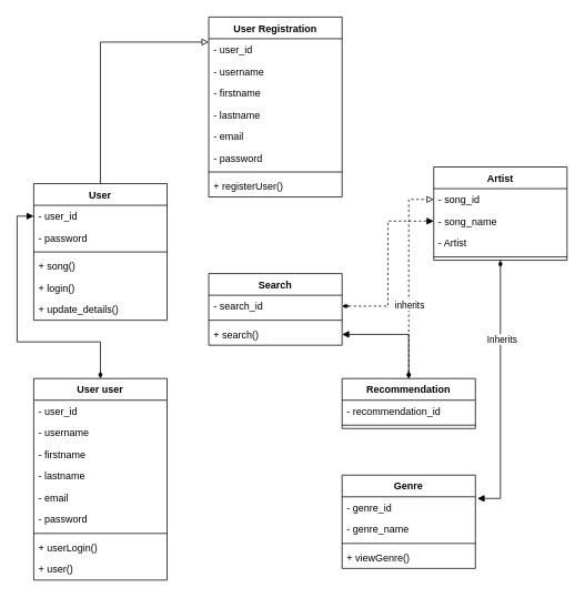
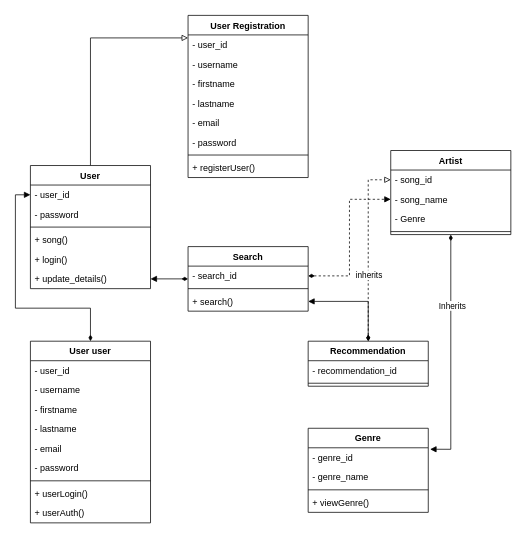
  <mxCell id="0" />
  <mxCell id="1" parent="0" />
  <mxCell id="2" style="edgeStyle=orthogonalEdgeStyle;rounded=0;orthogonalLoop=1;jettySize=auto;html=1;entryX=0;entryY=0.154;entryDx=0;entryDy=0;entryPerimeter=0;endArrow=block;endFill=0;" edge="1" parent="1" source="3" target="11"><mxGeometry relative="1" as="geometry" /></mxCell>
  <mxCell id="3" value="User" style="swimlane;fontStyle=1;align=center;verticalAlign=top;childLayout=stackLayout;horizontal=1;startSize=26;horizontalStack=0;resizeParent=1;resizeParentMax=0;resizeLast=0;collapsible=1;marginBottom=0;" vertex="1" parent="1"><mxGeometry x="40" y="220" width="160" height="164" as="geometry" /></mxCell>
  <mxCell id="4" value="- user_id" style="text;strokeColor=none;fillColor=none;align=left;verticalAlign=top;spacingLeft=4;spacingRight=4;overflow=hidden;rotatable=0;points=[[0,0.5],[1,0.5]];portConstraint=eastwest;" vertex="1" parent="3"><mxGeometry y="26" width="160" height="26" as="geometry" /></mxCell>
  <mxCell id="5" value="- password" style="text;strokeColor=none;fillColor=none;align=left;verticalAlign=top;spacingLeft=4;spacingRight=4;overflow=hidden;rotatable=0;points=[[0,0.5],[1,0.5]];portConstraint=eastwest;" vertex="1" parent="3"><mxGeometry y="52" width="160" height="26" as="geometry" /></mxCell>
  <mxCell id="6" value="" style="line;strokeWidth=1;fillColor=none;align=left;verticalAlign=middle;spacingTop=-1;spacingLeft=3;spacingRight=3;rotatable=0;labelPosition=right;points=[];portConstraint=eastwest;" vertex="1" parent="3"><mxGeometry y="78" width="160" height="8" as="geometry" /></mxCell>
  <mxCell id="7" value="+ song()" style="text;strokeColor=none;fillColor=none;align=left;verticalAlign=top;spacingLeft=4;spacingRight=4;overflow=hidden;rotatable=0;points=[[0,0.5],[1,0.5]];portConstraint=eastwest;" vertex="1" parent="3"><mxGeometry y="86" width="160" height="26" as="geometry" /></mxCell>
  <mxCell id="8" value="+ login()" style="text;strokeColor=none;fillColor=none;align=left;verticalAlign=top;spacingLeft=4;spacingRight=4;overflow=hidden;rotatable=0;points=[[0,0.5],[1,0.5]];portConstraint=eastwest;" vertex="1" parent="3"><mxGeometry y="112" width="160" height="26" as="geometry" /></mxCell>
  <mxCell id="9" value="+ update_details()" style="text;strokeColor=none;fillColor=none;align=left;verticalAlign=top;spacingLeft=4;spacingRight=4;overflow=hidden;rotatable=0;points=[[0,0.5],[1,0.5]];portConstraint=eastwest;" vertex="1" parent="3"><mxGeometry y="138" width="160" height="26" as="geometry" /></mxCell>
  <mxCell id="10" value="User Registration" style="swimlane;fontStyle=1;align=center;verticalAlign=top;childLayout=stackLayout;horizontal=1;startSize=26;horizontalStack=0;resizeParent=1;resizeParentMax=0;resizeLast=0;collapsible=1;marginBottom=0;" vertex="1" parent="1"><mxGeometry x="250" y="20" width="160" height="216" as="geometry" /></mxCell>
  <mxCell id="11" value="- user_id" style="text;strokeColor=none;fillColor=none;align=left;verticalAlign=top;spacingLeft=4;spacingRight=4;overflow=hidden;rotatable=0;points=[[0,0.5],[1,0.5]];portConstraint=eastwest;" vertex="1" parent="10"><mxGeometry y="26" width="160" height="26" as="geometry" /></mxCell>
  <mxCell id="12" value="- username" style="text;strokeColor=none;fillColor=none;align=left;verticalAlign=top;spacingLeft=4;spacingRight=4;overflow=hidden;rotatable=0;points=[[0,0.5],[1,0.5]];portConstraint=eastwest;" vertex="1" parent="10"><mxGeometry y="52" width="160" height="26" as="geometry" /></mxCell>
  <mxCell id="13" value="- firstname" style="text;strokeColor=none;fillColor=none;align=left;verticalAlign=top;spacingLeft=4;spacingRight=4;overflow=hidden;rotatable=0;points=[[0,0.5],[1,0.5]];portConstraint=eastwest;" vertex="1" parent="10"><mxGeometry y="78" width="160" height="26" as="geometry" /></mxCell>
  <mxCell id="14" value="- lastname" style="text;strokeColor=none;fillColor=none;align=left;verticalAlign=top;spacingLeft=4;spacingRight=4;overflow=hidden;rotatable=0;points=[[0,0.5],[1,0.5]];portConstraint=eastwest;" vertex="1" parent="10"><mxGeometry y="104" width="160" height="26" as="geometry" /></mxCell>
  <mxCell id="15" value="- email" style="text;strokeColor=none;fillColor=none;align=left;verticalAlign=top;spacingLeft=4;spacingRight=4;overflow=hidden;rotatable=0;points=[[0,0.5],[1,0.5]];portConstraint=eastwest;" vertex="1" parent="10"><mxGeometry y="130" width="160" height="26" as="geometry" /></mxCell>
  <mxCell id="16" value="- password" style="text;strokeColor=none;fillColor=none;align=left;verticalAlign=top;spacingLeft=4;spacingRight=4;overflow=hidden;rotatable=0;points=[[0,0.5],[1,0.5]];portConstraint=eastwest;" vertex="1" parent="10"><mxGeometry y="156" width="160" height="26" as="geometry" /></mxCell>
  <mxCell id="17" value="" style="line;strokeWidth=1;fillColor=none;align=left;verticalAlign=middle;spacingTop=-1;spacingLeft=3;spacingRight=3;rotatable=0;labelPosition=right;points=[];portConstraint=eastwest;" vertex="1" parent="10"><mxGeometry y="182" width="160" height="8" as="geometry" /></mxCell>
  <mxCell id="18" value="+ registerUser()" style="text;strokeColor=none;fillColor=none;align=left;verticalAlign=top;spacingLeft=4;spacingRight=4;overflow=hidden;rotatable=0;points=[[0,0.5],[1,0.5]];portConstraint=eastwest;" vertex="1" parent="10"><mxGeometry y="190" width="160" height="26" as="geometry" /></mxCell>
  <mxCell id="19" style="edgeStyle=orthogonalEdgeStyle;rounded=0;orthogonalLoop=1;jettySize=auto;html=1;entryX=0;entryY=0.5;entryDx=0;entryDy=0;startArrow=diamondThin;startFill=1;endArrow=block;endFill=1;" edge="1" parent="1" source="20" target="4"><mxGeometry relative="1" as="geometry"><Array as="points"><mxPoint x="120" y="410" /><mxPoint x="20" y="410" /><mxPoint x="20" y="259" /></Array></mxGeometry></mxCell>
  <mxCell id="20" value="User user" style="swimlane;fontStyle=1;align=center;verticalAlign=top;childLayout=stackLayout;horizontal=1;startSize=26;horizontalStack=0;resizeParent=1;resizeParentMax=0;resizeLast=0;collapsible=1;marginBottom=0;" vertex="1" parent="1"><mxGeometry x="40" y="454" width="160" height="242" as="geometry" /></mxCell>
  <mxCell id="21" value="- user_id" style="text;strokeColor=none;fillColor=none;align=left;verticalAlign=top;spacingLeft=4;spacingRight=4;overflow=hidden;rotatable=0;points=[[0,0.5],[1,0.5]];portConstraint=eastwest;" vertex="1" parent="20"><mxGeometry y="26" width="160" height="26" as="geometry" /></mxCell>
  <mxCell id="22" value="- username" style="text;strokeColor=none;fillColor=none;align=left;verticalAlign=top;spacingLeft=4;spacingRight=4;overflow=hidden;rotatable=0;points=[[0,0.5],[1,0.5]];portConstraint=eastwest;" vertex="1" parent="20"><mxGeometry y="52" width="160" height="26" as="geometry" /></mxCell>
  <mxCell id="23" value="- firstname" style="text;strokeColor=none;fillColor=none;align=left;verticalAlign=top;spacingLeft=4;spacingRight=4;overflow=hidden;rotatable=0;points=[[0,0.5],[1,0.5]];portConstraint=eastwest;" vertex="1" parent="20"><mxGeometry y="78" width="160" height="26" as="geometry" /></mxCell>
  <mxCell id="24" value="- lastname" style="text;strokeColor=none;fillColor=none;align=left;verticalAlign=top;spacingLeft=4;spacingRight=4;overflow=hidden;rotatable=0;points=[[0,0.5],[1,0.5]];portConstraint=eastwest;" vertex="1" parent="20"><mxGeometry y="104" width="160" height="26" as="geometry" /></mxCell>
  <mxCell id="25" value="- email" style="text;strokeColor=none;fillColor=none;align=left;verticalAlign=top;spacingLeft=4;spacingRight=4;overflow=hidden;rotatable=0;points=[[0,0.5],[1,0.5]];portConstraint=eastwest;" vertex="1" parent="20"><mxGeometry y="130" width="160" height="26" as="geometry" /></mxCell>
  <mxCell id="26" value="- password" style="text;strokeColor=none;fillColor=none;align=left;verticalAlign=top;spacingLeft=4;spacingRight=4;overflow=hidden;rotatable=0;points=[[0,0.5],[1,0.5]];portConstraint=eastwest;" vertex="1" parent="20"><mxGeometry y="156" width="160" height="26" as="geometry" /></mxCell>
  <mxCell id="27" value="" style="line;strokeWidth=1;fillColor=none;align=left;verticalAlign=middle;spacingTop=-1;spacingLeft=3;spacingRight=3;rotatable=0;labelPosition=right;points=[];portConstraint=eastwest;" vertex="1" parent="20"><mxGeometry y="182" width="160" height="8" as="geometry" /></mxCell>
  <mxCell id="28" value="+ userLogin()" style="text;strokeColor=none;fillColor=none;align=left;verticalAlign=top;spacingLeft=4;spacingRight=4;overflow=hidden;rotatable=0;points=[[0,0.5],[1,0.5]];portConstraint=eastwest;" vertex="1" parent="20"><mxGeometry y="190" width="160" height="26" as="geometry" /></mxCell>
- <mxCell id="29" value="+ user()" style="text;strokeColor=none;fillColor=none;align=left;verticalAlign=top;spacingLeft=4;spacingRight=4;overflow=hidden;rotatable=0;points=[[0,0.5],[1,0.5]];portConstraint=eastwest;" vertex="1" parent="20"><mxGeometry y="216" width="160" height="26" as="geometry" /></mxCell>
+ <mxCell id="29" value="+ userAuth()" style="text;strokeColor=none;fillColor=none;align=left;verticalAlign=top;spacingLeft=4;spacingRight=4;overflow=hidden;rotatable=0;points=[[0,0.5],[1,0.5]];portConstraint=eastwest;" vertex="1" parent="20"><mxGeometry y="216" width="160" height="26" as="geometry" /></mxCell>
  <mxCell id="30" style="edgeStyle=orthogonalEdgeStyle;rounded=0;orthogonalLoop=1;jettySize=auto;html=1;entryX=1;entryY=0.5;entryDx=0;entryDy=0;startArrow=diamondThin;startFill=1;endArrow=block;endFill=1;" edge="1" parent="1" source="33" target="47"><mxGeometry relative="1" as="geometry" /></mxCell>
  <mxCell id="31" style="edgeStyle=orthogonalEdgeStyle;rounded=0;orthogonalLoop=1;jettySize=auto;html=1;entryX=0;entryY=0.5;entryDx=0;entryDy=0;startArrow=diamondThin;startFill=1;endArrow=block;endFill=0;dashed=1;" edge="1" parent="1" source="33" target="39"><mxGeometry relative="1" as="geometry" /></mxCell>
  <mxCell id="32" value="inherits" style="edgeLabel;html=1;align=center;verticalAlign=middle;resizable=0;points=[];" vertex="1" connectable="0" parent="31"><mxGeometry x="-0.276" relative="1" as="geometry"><mxPoint as="offset" /></mxGeometry></mxCell>
  <mxCell id="33" value="Recommendation" style="swimlane;fontStyle=1;align=center;verticalAlign=top;childLayout=stackLayout;horizontal=1;startSize=26;horizontalStack=0;resizeParent=1;resizeParentMax=0;resizeLast=0;collapsible=1;marginBottom=0;" vertex="1" parent="1"><mxGeometry x="410" y="454" width="160" height="60" as="geometry" /></mxCell>
  <mxCell id="34" value="- recommendation_id" style="text;strokeColor=none;fillColor=none;align=left;verticalAlign=top;spacingLeft=4;spacingRight=4;overflow=hidden;rotatable=0;points=[[0,0.5],[1,0.5]];portConstraint=eastwest;" vertex="1" parent="33"><mxGeometry y="26" width="160" height="26" as="geometry" /></mxCell>
  <mxCell id="35" value="" style="line;strokeWidth=1;fillColor=none;align=left;verticalAlign=middle;spacingTop=-1;spacingLeft=3;spacingRight=3;rotatable=0;labelPosition=right;points=[];portConstraint=eastwest;" vertex="1" parent="33"><mxGeometry y="52" width="160" height="8" as="geometry" /></mxCell>
  <mxCell id="36" style="edgeStyle=orthogonalEdgeStyle;rounded=0;orthogonalLoop=1;jettySize=auto;html=1;entryX=1.015;entryY=0.075;entryDx=0;entryDy=0;entryPerimeter=0;startArrow=diamondThin;startFill=1;endArrow=block;endFill=1;" edge="1" parent="1" source="38" target="49"><mxGeometry relative="1" as="geometry" /></mxCell>
  <mxCell id="37" value="Inherits" style="edgeLabel;html=1;align=center;verticalAlign=middle;resizable=0;points=[];" vertex="1" connectable="0" parent="36"><mxGeometry x="-0.399" y="1" relative="1" as="geometry"><mxPoint as="offset" /></mxGeometry></mxCell>
  <mxCell id="38" value="Artist" style="swimlane;fontStyle=1;align=center;verticalAlign=top;childLayout=stackLayout;horizontal=1;startSize=26;horizontalStack=0;resizeParent=1;resizeParentMax=0;resizeLast=0;collapsible=1;marginBottom=0;" vertex="1" parent="1"><mxGeometry x="520" y="200" width="160" height="112" as="geometry" /></mxCell>
  <mxCell id="39" value="- song_id" style="text;strokeColor=none;fillColor=none;align=left;verticalAlign=top;spacingLeft=4;spacingRight=4;overflow=hidden;rotatable=0;points=[[0,0.5],[1,0.5]];portConstraint=eastwest;" vertex="1" parent="38"><mxGeometry y="26" width="160" height="26" as="geometry" /></mxCell>
  <mxCell id="40" value="- song_name" style="text;strokeColor=none;fillColor=none;align=left;verticalAlign=top;spacingLeft=4;spacingRight=4;overflow=hidden;rotatable=0;points=[[0,0.5],[1,0.5]];portConstraint=eastwest;" vertex="1" parent="38"><mxGeometry y="52" width="160" height="26" as="geometry" /></mxCell>
- <mxCell id="41" value="- Artist" style="text;strokeColor=none;fillColor=none;align=left;verticalAlign=top;spacingLeft=4;spacingRight=4;overflow=hidden;rotatable=0;points=[[0,0.5],[1,0.5]];portConstraint=eastwest;" vertex="1" parent="38"><mxGeometry y="78" width="160" height="26" as="geometry" /></mxCell>
+ <mxCell id="41" value="- Genre" style="text;strokeColor=none;fillColor=none;align=left;verticalAlign=top;spacingLeft=4;spacingRight=4;overflow=hidden;rotatable=0;points=[[0,0.5],[1,0.5]];portConstraint=eastwest;" vertex="1" parent="38"><mxGeometry y="78" width="160" height="26" as="geometry" /></mxCell>
  <mxCell id="42" value="" style="line;strokeWidth=1;fillColor=none;align=left;verticalAlign=middle;spacingTop=-1;spacingLeft=3;spacingRight=3;rotatable=0;labelPosition=right;points=[];portConstraint=eastwest;" vertex="1" parent="38"><mxGeometry y="104" width="160" height="8" as="geometry" /></mxCell>
+ <mxCell id="43" style="edgeStyle=orthogonalEdgeStyle;rounded=0;orthogonalLoop=1;jettySize=auto;html=1;startArrow=diamondThin;startFill=1;endArrow=block;endFill=1;" edge="1" parent="1" source="44" target="9"><mxGeometry relative="1" as="geometry" /></mxCell>
  <mxCell id="44" value="Search" style="swimlane;fontStyle=1;align=center;verticalAlign=top;childLayout=stackLayout;horizontal=1;startSize=26;horizontalStack=0;resizeParent=1;resizeParentMax=0;resizeLast=0;collapsible=1;marginBottom=0;" vertex="1" parent="1"><mxGeometry x="250" y="328" width="160" height="86" as="geometry" /></mxCell>
  <mxCell id="45" value="- search_id" style="text;strokeColor=none;fillColor=none;align=left;verticalAlign=top;spacingLeft=4;spacingRight=4;overflow=hidden;rotatable=0;points=[[0,0.5],[1,0.5]];portConstraint=eastwest;" vertex="1" parent="44"><mxGeometry y="26" width="160" height="26" as="geometry" /></mxCell>
  <mxCell id="46" value="" style="line;strokeWidth=1;fillColor=none;align=left;verticalAlign=middle;spacingTop=-1;spacingLeft=3;spacingRight=3;rotatable=0;labelPosition=right;points=[];portConstraint=eastwest;" vertex="1" parent="44"><mxGeometry y="52" width="160" height="8" as="geometry" /></mxCell>
  <mxCell id="47" value="+ search()" style="text;strokeColor=none;fillColor=none;align=left;verticalAlign=top;spacingLeft=4;spacingRight=4;overflow=hidden;rotatable=0;points=[[0,0.5],[1,0.5]];portConstraint=eastwest;" vertex="1" parent="44"><mxGeometry y="60" width="160" height="26" as="geometry" /></mxCell>
  <mxCell id="48" value="Genre" style="swimlane;fontStyle=1;align=center;verticalAlign=top;childLayout=stackLayout;horizontal=1;startSize=26;horizontalStack=0;resizeParent=1;resizeParentMax=0;resizeLast=0;collapsible=1;marginBottom=0;" vertex="1" parent="1"><mxGeometry x="410" y="570" width="160" height="112" as="geometry" /></mxCell>
  <mxCell id="49" value="- genre_id" style="text;strokeColor=none;fillColor=none;align=left;verticalAlign=top;spacingLeft=4;spacingRight=4;overflow=hidden;rotatable=0;points=[[0,0.5],[1,0.5]];portConstraint=eastwest;" vertex="1" parent="48"><mxGeometry y="26" width="160" height="26" as="geometry" /></mxCell>
  <mxCell id="50" value="- genre_name" style="text;strokeColor=none;fillColor=none;align=left;verticalAlign=top;spacingLeft=4;spacingRight=4;overflow=hidden;rotatable=0;points=[[0,0.5],[1,0.5]];portConstraint=eastwest;" vertex="1" parent="48"><mxGeometry y="52" width="160" height="26" as="geometry" /></mxCell>
  <mxCell id="51" value="" style="line;strokeWidth=1;fillColor=none;align=left;verticalAlign=middle;spacingTop=-1;spacingLeft=3;spacingRight=3;rotatable=0;labelPosition=right;points=[];portConstraint=eastwest;" vertex="1" parent="48"><mxGeometry y="78" width="160" height="8" as="geometry" /></mxCell>
  <mxCell id="52" value="+ viewGenre()" style="text;strokeColor=none;fillColor=none;align=left;verticalAlign=top;spacingLeft=4;spacingRight=4;overflow=hidden;rotatable=0;points=[[0,0.5],[1,0.5]];portConstraint=eastwest;" vertex="1" parent="48"><mxGeometry y="86" width="160" height="26" as="geometry" /></mxCell>
  <mxCell id="53" style="edgeStyle=orthogonalEdgeStyle;rounded=0;orthogonalLoop=1;jettySize=auto;html=1;entryX=0;entryY=0.5;entryDx=0;entryDy=0;startArrow=diamondThin;startFill=1;endArrow=block;endFill=1;dashed=1;" edge="1" parent="1" source="45" target="40"><mxGeometry relative="1" as="geometry" /></mxCell>
